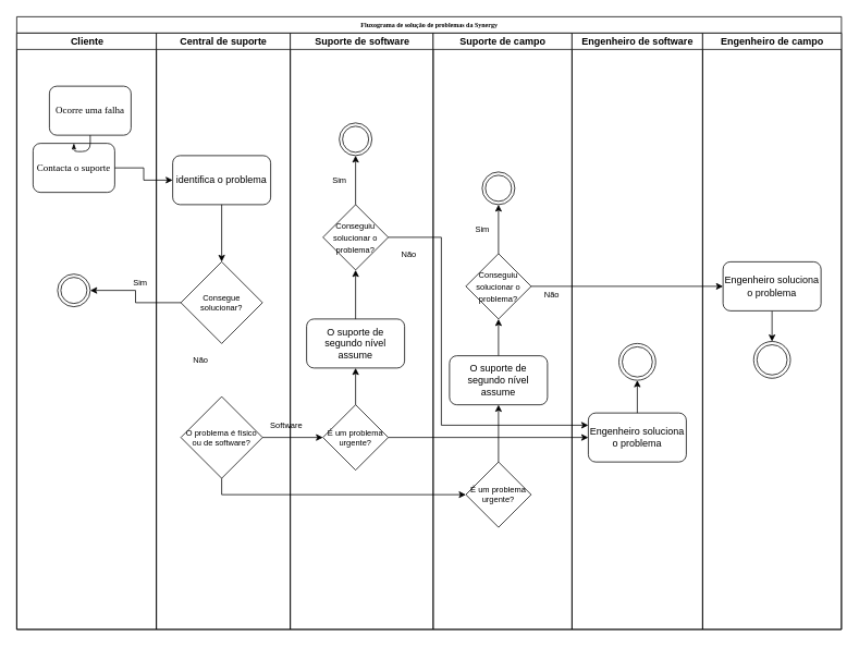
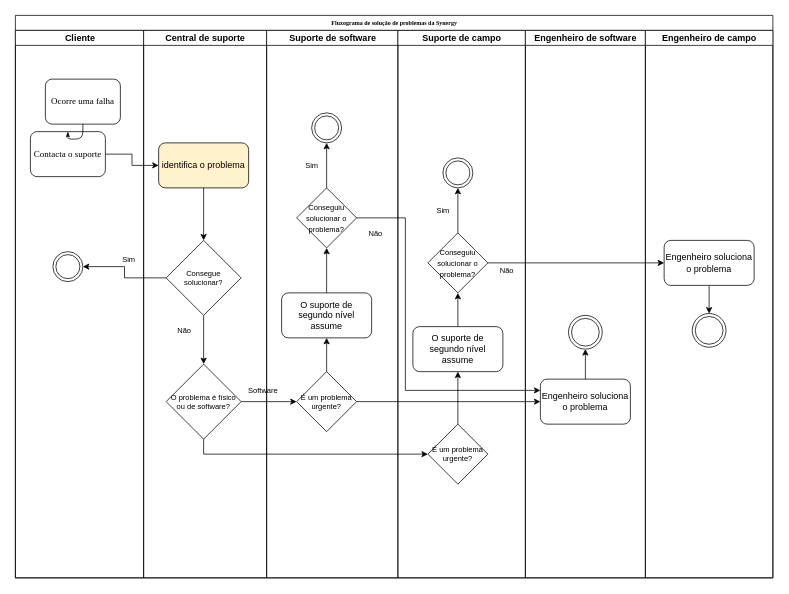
  <mxCell id="0" />
  <mxCell id="1" parent="0" />
  <mxCell id="2" value="Fluxograma de solução de problemas da Synergy" style="swimlane;html=1;childLayout=stackLayout;startSize=20;rounded=0;shadow=0;labelBackgroundColor=none;strokeWidth=1;fontFamily=Verdana;fontSize=8;align=center;" parent="1" vertex="1"><mxGeometry x="20" y="20" width="1010" height="750" as="geometry" /></mxCell>
  <mxCell id="3" value="Cliente" style="swimlane;html=1;startSize=20;" parent="2" vertex="1"><mxGeometry y="20" width="171" height="730" as="geometry" /></mxCell>
  <mxCell id="4" value="Contacta o suporte" style="rounded=1;whiteSpace=wrap;html=1;shadow=0;labelBackgroundColor=none;strokeWidth=1;fontFamily=Verdana;fontSize=12;align=center;" parent="3" vertex="1"><mxGeometry x="20" y="135" width="100" height="60" as="geometry" /></mxCell>
  <mxCell id="5" value="Ocorre uma falha" style="rounded=1;whiteSpace=wrap;html=1;shadow=0;labelBackgroundColor=none;strokeWidth=1;fontFamily=Verdana;fontSize=12;align=center;" parent="3" vertex="1"><mxGeometry x="40" y="65" width="100" height="60" as="geometry" /></mxCell>
  <mxCell id="6" style="edgeStyle=orthogonalEdgeStyle;rounded=1;html=1;labelBackgroundColor=none;startArrow=none;startFill=0;startSize=5;endArrow=classicThin;endFill=1;endSize=5;jettySize=auto;orthogonalLoop=1;strokeWidth=1;fontFamily=Verdana;fontSize=8" parent="3" source="5" target="4" edge="1"><mxGeometry relative="1" as="geometry" /></mxCell>
  <mxCell id="7" value="" style="ellipse;shape=doubleEllipse;whiteSpace=wrap;html=1;aspect=fixed;fontSize=10;" vertex="1" parent="3"><mxGeometry x="50" y="295" width="40" height="40" as="geometry" /></mxCell>
  <mxCell id="8" value="Sim" style="text;html=1;align=center;verticalAlign=middle;resizable=0;points=[];autosize=1;fontSize=10;" vertex="1" parent="3"><mxGeometry x="136" y="295" width="30" height="20" as="geometry" /></mxCell>
  <mxCell id="9" value="Central de suporte" style="swimlane;html=1;startSize=20;" parent="2" vertex="1"><mxGeometry x="171" y="20" width="164" height="730" as="geometry" /></mxCell>
  <mxCell id="10" value="Não" style="text;html=1;align=center;verticalAlign=middle;resizable=0;points=[];autosize=1;fontSize=10;" vertex="1" parent="9"><mxGeometry x="39" y="390" width="30" height="20" as="geometry" /></mxCell>
- <mxCell id="11" value="identifica o problema" style="rounded=1;whiteSpace=wrap;html=1;fontSize=12;" vertex="1" parent="9"><mxGeometry x="20" y="150" width="120" height="60" as="geometry" /></mxCell>
+ <mxCell id="11" value="identifica o problema" style="rounded=1;whiteSpace=wrap;html=1;fontSize=12;fillColor=#fff2cc;" vertex="1" parent="9"><mxGeometry x="20" y="150" width="120" height="60" as="geometry" /></mxCell>
  <mxCell id="12" style="edgeStyle=orthogonalEdgeStyle;rounded=0;orthogonalLoop=1;jettySize=auto;html=1;exitX=0.5;exitY=1;exitDx=0;exitDy=0;fontSize=12;" edge="1" parent="9" source="11" target="14"><mxGeometry relative="1" as="geometry"><mxPoint x="79.857" y="270" as="targetPoint" /></mxGeometry></mxCell>
+ <mxCell id="13" value="" style="edgeStyle=orthogonalEdgeStyle;rounded=0;orthogonalLoop=1;jettySize=auto;html=1;fontSize=10;" edge="1" parent="9" source="14" target="15"><mxGeometry relative="1" as="geometry" /></mxCell>
  <mxCell id="14" value="Consegue solucionar?" style="rhombus;whiteSpace=wrap;html=1;fontSize=10;" vertex="1" parent="9"><mxGeometry x="30" y="280" width="100" height="100" as="geometry" /></mxCell>
  <mxCell id="15" value="O problema é físico ou de software?" style="rhombus;whiteSpace=wrap;html=1;fontSize=10;" vertex="1" parent="9"><mxGeometry x="30" y="445" width="100" height="100" as="geometry" /></mxCell>
  <mxCell id="16" value="Software" style="text;html=1;align=center;verticalAlign=middle;resizable=0;points=[];autosize=1;fontSize=10;" vertex="1" parent="9"><mxGeometry x="129" y="470" width="60" height="20" as="geometry" /></mxCell>
  <mxCell id="17" value="Suporte de software" style="swimlane;html=1;startSize=20;" parent="2" vertex="1"><mxGeometry x="335" y="20" width="175" height="730" as="geometry" /></mxCell>
  <mxCell id="18" value="Sim" style="text;html=1;align=center;verticalAlign=middle;resizable=0;points=[];autosize=1;fontSize=10;" vertex="1" parent="17"><mxGeometry x="45" y="170" width="30" height="20" as="geometry" /></mxCell>
  <mxCell id="19" value="" style="ellipse;shape=doubleEllipse;whiteSpace=wrap;html=1;aspect=fixed;" vertex="1" parent="17"><mxGeometry x="60" y="110" width="40" height="40" as="geometry" /></mxCell>
  <mxCell id="20" value="O suporte de segundo nível assume" style="rounded=1;whiteSpace=wrap;html=1;" vertex="1" parent="17"><mxGeometry x="19.998" y="350" width="120" height="60" as="geometry" /></mxCell>
  <mxCell id="21" value="É um problema urgente?" style="rhombus;whiteSpace=wrap;html=1;fontSize=10;" vertex="1" parent="17"><mxGeometry x="40" y="455" width="80" height="80" as="geometry" /></mxCell>
  <mxCell id="22" style="edgeStyle=orthogonalEdgeStyle;rounded=0;orthogonalLoop=1;jettySize=auto;html=1;exitX=0.5;exitY=0;exitDx=0;exitDy=0;fontSize=10;" edge="1" parent="17" source="21" target="20"><mxGeometry relative="1" as="geometry"><mxPoint x="80.138" y="410" as="targetPoint" /></mxGeometry></mxCell>
  <mxCell id="23" style="edgeStyle=orthogonalEdgeStyle;rounded=0;orthogonalLoop=1;jettySize=auto;html=1;exitX=0.5;exitY=0;exitDx=0;exitDy=0;fontSize=10;" edge="1" parent="17" source="20" target="24"><mxGeometry relative="1" as="geometry"><mxPoint x="80.138" y="310" as="targetPoint" /></mxGeometry></mxCell>
  <mxCell id="24" value="&lt;font style=&quot;font-size: 10px&quot;&gt;Conseguiu solucionar o problema?&lt;/font&gt;" style="rhombus;whiteSpace=wrap;html=1;" vertex="1" parent="17"><mxGeometry x="39.998" y="210" width="80" height="80" as="geometry" /></mxCell>
  <mxCell id="25" style="edgeStyle=orthogonalEdgeStyle;rounded=0;orthogonalLoop=1;jettySize=auto;html=1;exitX=0.5;exitY=0;exitDx=0;exitDy=0;fontSize=10;" edge="1" parent="17" source="24" target="19"><mxGeometry relative="1" as="geometry"><mxPoint x="80.143" y="150" as="targetPoint" /></mxGeometry></mxCell>
  <mxCell id="26" value="Não" style="text;html=1;align=center;verticalAlign=middle;resizable=0;points=[];autosize=1;fontSize=10;" vertex="1" parent="17"><mxGeometry x="130" y="260" width="30" height="20" as="geometry" /></mxCell>
  <mxCell id="27" value="Suporte de campo" style="swimlane;html=1;startSize=20;" parent="2" vertex="1"><mxGeometry x="510" y="20" width="170" height="730" as="geometry" /></mxCell>
  <mxCell id="28" style="edgeStyle=orthogonalEdgeStyle;rounded=0;orthogonalLoop=1;jettySize=auto;html=1;exitX=0.5;exitY=0;exitDx=0;exitDy=0;entryX=0.5;entryY=1;entryDx=0;entryDy=0;fontSize=10;" edge="1" parent="27" source="29" target="31"><mxGeometry relative="1" as="geometry" /></mxCell>
  <mxCell id="29" value="É um problema urgente?" style="rhombus;whiteSpace=wrap;html=1;fontSize=10;" vertex="1" parent="27"><mxGeometry x="40" y="525" width="80" height="80" as="geometry" /></mxCell>
  <mxCell id="30" style="edgeStyle=orthogonalEdgeStyle;rounded=0;orthogonalLoop=1;jettySize=auto;html=1;exitX=0.5;exitY=0;exitDx=0;exitDy=0;entryX=0.5;entryY=1;entryDx=0;entryDy=0;fontSize=10;" edge="1" parent="27" source="31" target="34"><mxGeometry relative="1" as="geometry" /></mxCell>
  <mxCell id="31" value="O suporte de segundo nível assume" style="rounded=1;whiteSpace=wrap;html=1;" vertex="1" parent="27"><mxGeometry x="19.998" y="395" width="120" height="60" as="geometry" /></mxCell>
  <mxCell id="32" value="Sim" style="text;html=1;align=center;verticalAlign=middle;resizable=0;points=[];autosize=1;fontSize=10;" vertex="1" parent="27"><mxGeometry x="45" y="230" width="30" height="20" as="geometry" /></mxCell>
  <mxCell id="33" style="edgeStyle=orthogonalEdgeStyle;rounded=0;orthogonalLoop=1;jettySize=auto;html=1;exitX=0.5;exitY=0;exitDx=0;exitDy=0;fontSize=10;" edge="1" parent="27" source="34" target="35"><mxGeometry relative="1" as="geometry"><mxPoint x="-324.857" y="150" as="targetPoint" /></mxGeometry></mxCell>
  <mxCell id="34" value="&lt;font style=&quot;font-size: 10px&quot;&gt;Conseguiu solucionar o problema?&lt;/font&gt;" style="rhombus;whiteSpace=wrap;html=1;" vertex="1" parent="27"><mxGeometry x="39.998" y="270" width="80" height="80" as="geometry" /></mxCell>
  <mxCell id="35" value="" style="ellipse;shape=doubleEllipse;whiteSpace=wrap;html=1;aspect=fixed;" vertex="1" parent="27"><mxGeometry x="60" y="170" width="40" height="40" as="geometry" /></mxCell>
  <mxCell id="36" value="Não" style="text;html=1;align=center;verticalAlign=middle;resizable=0;points=[];autosize=1;fontSize=10;" vertex="1" parent="27"><mxGeometry x="130" y="310" width="30" height="20" as="geometry" /></mxCell>
  <mxCell id="37" value="Engenheiro de software" style="swimlane;html=1;startSize=20;" parent="2" vertex="1"><mxGeometry x="680" y="20" width="160" height="730" as="geometry" /></mxCell>
  <mxCell id="38" value="Engenheiro soluciona o problema" style="rounded=1;whiteSpace=wrap;html=1;" vertex="1" parent="37"><mxGeometry x="20.0" y="465" width="120" height="60" as="geometry" /></mxCell>
  <mxCell id="39" style="edgeStyle=orthogonalEdgeStyle;rounded=0;orthogonalLoop=1;jettySize=auto;html=1;exitX=0.5;exitY=0;exitDx=0;exitDy=0;fontSize=10;entryX=0.5;entryY=1;entryDx=0;entryDy=0;" edge="1" parent="37" source="38" target="40"><mxGeometry relative="1" as="geometry"><mxPoint x="80" y="410" as="targetPoint" /></mxGeometry></mxCell>
  <mxCell id="40" value="" style="ellipse;shape=doubleEllipse;whiteSpace=wrap;html=1;aspect=fixed;fontSize=10;" vertex="1" parent="37"><mxGeometry x="57.5" y="380" width="45" height="45" as="geometry" /></mxCell>
  <mxCell id="41" value="Engenheiro de campo" style="swimlane;html=1;startSize=20;" parent="2" vertex="1"><mxGeometry x="840" y="20" width="170" height="730" as="geometry" /></mxCell>
  <mxCell id="42" style="edgeStyle=orthogonalEdgeStyle;rounded=0;orthogonalLoop=1;jettySize=auto;html=1;exitX=0.5;exitY=1;exitDx=0;exitDy=0;entryX=0.5;entryY=0;entryDx=0;entryDy=0;fontSize=10;" edge="1" parent="41" source="43" target="44"><mxGeometry relative="1" as="geometry" /></mxCell>
  <mxCell id="43" value="Engenheiro soluciona o problema" style="rounded=1;whiteSpace=wrap;html=1;" vertex="1" parent="41"><mxGeometry x="25.0" y="280" width="120" height="60" as="geometry" /></mxCell>
  <mxCell id="44" value="" style="ellipse;shape=doubleEllipse;whiteSpace=wrap;html=1;aspect=fixed;fontSize=10;" vertex="1" parent="41"><mxGeometry x="62.5" y="377.5" width="45" height="45" as="geometry" /></mxCell>
  <mxCell id="45" style="edgeStyle=orthogonalEdgeStyle;rounded=0;orthogonalLoop=1;jettySize=auto;html=1;exitX=1;exitY=0.5;exitDx=0;exitDy=0;fontSize=12;" edge="1" parent="2" source="4" target="11"><mxGeometry relative="1" as="geometry" /></mxCell>
  <mxCell id="46" style="edgeStyle=orthogonalEdgeStyle;rounded=0;orthogonalLoop=1;jettySize=auto;html=1;exitX=0;exitY=0.5;exitDx=0;exitDy=0;fontSize=10;" edge="1" parent="2" source="14" target="7"><mxGeometry relative="1" as="geometry" /></mxCell>
  <mxCell id="47" style="edgeStyle=orthogonalEdgeStyle;rounded=0;orthogonalLoop=1;jettySize=auto;html=1;exitX=1;exitY=0.5;exitDx=0;exitDy=0;fontSize=10;entryX=0;entryY=0.5;entryDx=0;entryDy=0;" edge="1" parent="2" source="15" target="21"><mxGeometry relative="1" as="geometry"><mxPoint x="355" y="515" as="targetPoint" /></mxGeometry></mxCell>
  <mxCell id="48" style="edgeStyle=orthogonalEdgeStyle;rounded=0;orthogonalLoop=1;jettySize=auto;html=1;exitX=0.5;exitY=1;exitDx=0;exitDy=0;fontSize=10;entryX=0;entryY=0.5;entryDx=0;entryDy=0;" edge="1" parent="2" source="15" target="29"><mxGeometry relative="1" as="geometry"><mxPoint x="535" y="595" as="targetPoint" /></mxGeometry></mxCell>
  <mxCell id="49" style="edgeStyle=orthogonalEdgeStyle;rounded=0;orthogonalLoop=1;jettySize=auto;html=1;exitX=1;exitY=0.5;exitDx=0;exitDy=0;fontSize=10;" edge="1" parent="2" source="21" target="38"><mxGeometry relative="1" as="geometry"><mxPoint x="710" y="515" as="targetPoint" /></mxGeometry></mxCell>
  <mxCell id="50" style="edgeStyle=orthogonalEdgeStyle;rounded=0;orthogonalLoop=1;jettySize=auto;html=1;exitX=1;exitY=0.5;exitDx=0;exitDy=0;entryX=0;entryY=0.25;entryDx=0;entryDy=0;fontSize=10;" edge="1" parent="2" source="24" target="38"><mxGeometry relative="1" as="geometry"><Array as="points"><mxPoint x="520" y="270" /><mxPoint x="520" y="500" /></Array></mxGeometry></mxCell>
  <mxCell id="51" style="edgeStyle=orthogonalEdgeStyle;rounded=0;orthogonalLoop=1;jettySize=auto;html=1;exitX=1;exitY=0.5;exitDx=0;exitDy=0;fontSize=10;entryX=0;entryY=0.5;entryDx=0;entryDy=0;" edge="1" parent="2" source="34" target="43"><mxGeometry relative="1" as="geometry"><mxPoint x="880" y="330" as="targetPoint" /></mxGeometry></mxCell>
